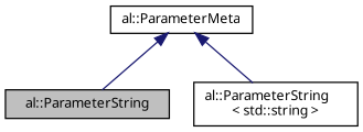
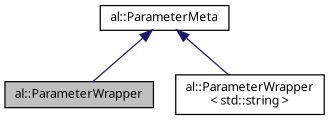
  digraph {
    node [color=black fontname="FreeSans.ttf" fontsize=10 shape=record]
    edge [color=midnightblue dir=back fontname="FreeSans.ttf" fontsize=10 labelfontname="FreeSans.ttf" labelfontsize=10 style=solid]
-   n1 [fillcolor=grey75 fontcolor=black height=0.2 label="al::ParameterString" style=filled width=0.4]
-   n2 [height=0.2 label="al::ParameterString\l\< std::string \>" width=0.4]
+   n1 [fillcolor=grey75 fontcolor=black height=0.2 label="al::ParameterWrapper" style=filled width=0.4]
+   n2 [height=0.2 label="al::ParameterWrapper\l\< std::string \>" width=0.4]
    n3 [height=0.2 label="al::ParameterMeta" width=0.4]
    n3 -> n1
    n3 -> n2
  }
